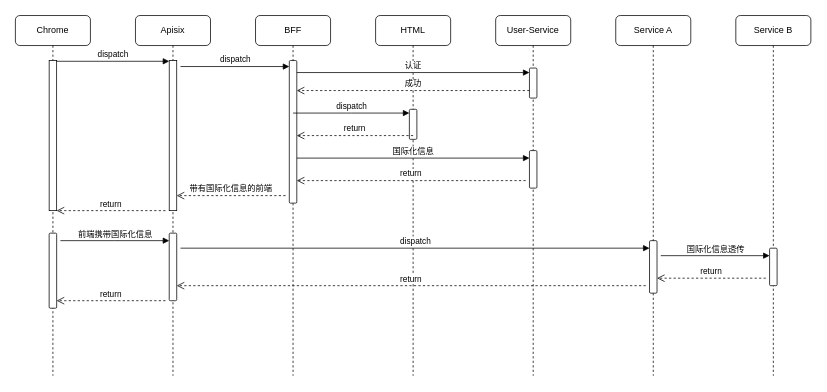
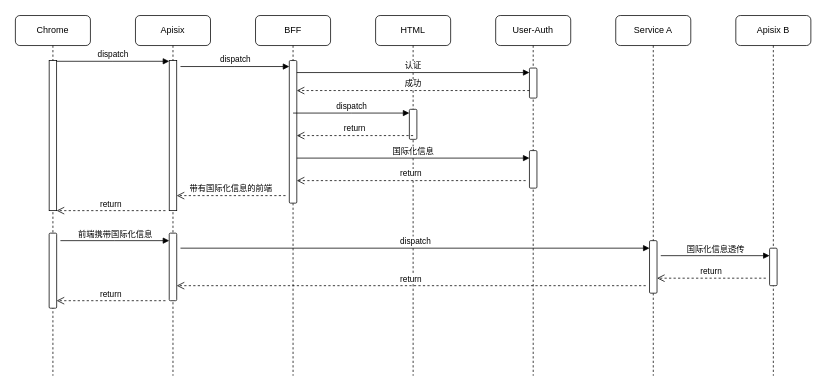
  <mxCell id="0" />
  <mxCell id="1" parent="0" />
  <mxCell id="2" value="Chrome" style="shape=umlLifeline;perimeter=lifelinePerimeter;whiteSpace=wrap;html=1;container=0;dropTarget=0;collapsible=0;recursiveResize=0;outlineConnect=0;portConstraint=eastwest;newEdgeStyle={&quot;edgeStyle&quot;:&quot;elbowEdgeStyle&quot;,&quot;elbow&quot;:&quot;vertical&quot;,&quot;curved&quot;:0,&quot;rounded&quot;:0};rounded=1;" vertex="1" parent="1"><mxGeometry x="20" y="20" width="100" height="480" as="geometry" /></mxCell>
  <mxCell id="3" value="" style="html=1;points=[];perimeter=orthogonalPerimeter;outlineConnect=0;targetShapes=umlLifeline;portConstraint=eastwest;newEdgeStyle={&quot;edgeStyle&quot;:&quot;elbowEdgeStyle&quot;,&quot;elbow&quot;:&quot;vertical&quot;,&quot;curved&quot;:0,&quot;rounded&quot;:0};" vertex="1" parent="2"><mxGeometry x="45" y="60" width="10" height="200" as="geometry" /></mxCell>
  <mxCell id="4" value="" style="html=1;points=[];perimeter=orthogonalPerimeter;outlineConnect=0;targetShapes=umlLifeline;portConstraint=eastwest;newEdgeStyle={&quot;edgeStyle&quot;:&quot;elbowEdgeStyle&quot;,&quot;elbow&quot;:&quot;vertical&quot;,&quot;curved&quot;:0,&quot;rounded&quot;:0};rounded=1;glass=0;" vertex="1" parent="2"><mxGeometry x="45" y="290" width="10" height="100" as="geometry" /></mxCell>
  <mxCell id="5" value="BFF" style="shape=umlLifeline;perimeter=lifelinePerimeter;whiteSpace=wrap;html=1;container=0;dropTarget=0;collapsible=0;recursiveResize=0;outlineConnect=0;portConstraint=eastwest;newEdgeStyle={&quot;edgeStyle&quot;:&quot;elbowEdgeStyle&quot;,&quot;elbow&quot;:&quot;vertical&quot;,&quot;curved&quot;:0,&quot;rounded&quot;:0};rounded=1;glass=0;" vertex="1" parent="1"><mxGeometry x="340" y="20" width="100" height="480" as="geometry" /></mxCell>
  <mxCell id="6" value="" style="html=1;points=[];perimeter=orthogonalPerimeter;outlineConnect=0;targetShapes=umlLifeline;portConstraint=eastwest;newEdgeStyle={&quot;edgeStyle&quot;:&quot;elbowEdgeStyle&quot;,&quot;elbow&quot;:&quot;vertical&quot;,&quot;curved&quot;:0,&quot;rounded&quot;:0};rounded=1;glass=0;" vertex="1" parent="5"><mxGeometry x="45" y="60" width="10" height="190" as="geometry" /></mxCell>
- <mxCell id="7" value="User-Service" style="shape=umlLifeline;perimeter=lifelinePerimeter;whiteSpace=wrap;html=1;container=0;dropTarget=0;collapsible=0;recursiveResize=0;outlineConnect=0;portConstraint=eastwest;newEdgeStyle={&quot;edgeStyle&quot;:&quot;elbowEdgeStyle&quot;,&quot;elbow&quot;:&quot;vertical&quot;,&quot;curved&quot;:0,&quot;rounded&quot;:0};rounded=1;glass=0;" vertex="1" parent="1"><mxGeometry x="660" y="20" width="100" height="480" as="geometry" /></mxCell>
+ <mxCell id="7" value="User-Auth" style="shape=umlLifeline;perimeter=lifelinePerimeter;whiteSpace=wrap;html=1;container=0;dropTarget=0;collapsible=0;recursiveResize=0;outlineConnect=0;portConstraint=eastwest;newEdgeStyle={&quot;edgeStyle&quot;:&quot;elbowEdgeStyle&quot;,&quot;elbow&quot;:&quot;vertical&quot;,&quot;curved&quot;:0,&quot;rounded&quot;:0};rounded=1;glass=0;" vertex="1" parent="1"><mxGeometry x="660" y="20" width="100" height="480" as="geometry" /></mxCell>
  <mxCell id="8" value="" style="html=1;points=[];perimeter=orthogonalPerimeter;outlineConnect=0;targetShapes=umlLifeline;portConstraint=eastwest;newEdgeStyle={&quot;edgeStyle&quot;:&quot;elbowEdgeStyle&quot;,&quot;elbow&quot;:&quot;vertical&quot;,&quot;curved&quot;:0,&quot;rounded&quot;:0};rounded=1;glass=0;" vertex="1" parent="7"><mxGeometry x="45" y="70" width="10" height="40" as="geometry" /></mxCell>
  <mxCell id="9" value="" style="html=1;points=[];perimeter=orthogonalPerimeter;outlineConnect=0;targetShapes=umlLifeline;portConstraint=eastwest;newEdgeStyle={&quot;edgeStyle&quot;:&quot;elbowEdgeStyle&quot;,&quot;elbow&quot;:&quot;vertical&quot;,&quot;curved&quot;:0,&quot;rounded&quot;:0};rounded=1;glass=0;" vertex="1" parent="7"><mxGeometry x="45" y="180" width="10" height="50" as="geometry" /></mxCell>
  <mxCell id="10" value="Service A" style="shape=umlLifeline;perimeter=lifelinePerimeter;whiteSpace=wrap;html=1;container=0;dropTarget=0;collapsible=0;recursiveResize=0;outlineConnect=0;portConstraint=eastwest;newEdgeStyle={&quot;edgeStyle&quot;:&quot;elbowEdgeStyle&quot;,&quot;elbow&quot;:&quot;vertical&quot;,&quot;curved&quot;:0,&quot;rounded&quot;:0};rounded=1;glass=0;" vertex="1" parent="1"><mxGeometry x="820" y="20" width="100" height="480" as="geometry" /></mxCell>
  <mxCell id="11" value="" style="html=1;points=[];perimeter=orthogonalPerimeter;outlineConnect=0;targetShapes=umlLifeline;portConstraint=eastwest;newEdgeStyle={&quot;edgeStyle&quot;:&quot;elbowEdgeStyle&quot;,&quot;elbow&quot;:&quot;vertical&quot;,&quot;curved&quot;:0,&quot;rounded&quot;:0};rounded=1;glass=0;" vertex="1" parent="10"><mxGeometry x="45" y="300" width="10" height="70" as="geometry" /></mxCell>
- <mxCell id="12" value="Service B" style="shape=umlLifeline;perimeter=lifelinePerimeter;whiteSpace=wrap;html=1;container=0;dropTarget=0;collapsible=0;recursiveResize=0;outlineConnect=0;portConstraint=eastwest;newEdgeStyle={&quot;edgeStyle&quot;:&quot;elbowEdgeStyle&quot;,&quot;elbow&quot;:&quot;vertical&quot;,&quot;curved&quot;:0,&quot;rounded&quot;:0};rounded=1;glass=0;" vertex="1" parent="1"><mxGeometry x="980" y="20" width="100" height="480" as="geometry" /></mxCell>
+ <mxCell id="12" value="Apisix B" style="shape=umlLifeline;perimeter=lifelinePerimeter;whiteSpace=wrap;html=1;container=0;dropTarget=0;collapsible=0;recursiveResize=0;outlineConnect=0;portConstraint=eastwest;newEdgeStyle={&quot;edgeStyle&quot;:&quot;elbowEdgeStyle&quot;,&quot;elbow&quot;:&quot;vertical&quot;,&quot;curved&quot;:0,&quot;rounded&quot;:0};rounded=1;glass=0;" vertex="1" parent="1"><mxGeometry x="980" y="20" width="100" height="480" as="geometry" /></mxCell>
  <mxCell id="13" value="" style="html=1;points=[];perimeter=orthogonalPerimeter;outlineConnect=0;targetShapes=umlLifeline;portConstraint=eastwest;newEdgeStyle={&quot;edgeStyle&quot;:&quot;elbowEdgeStyle&quot;,&quot;elbow&quot;:&quot;vertical&quot;,&quot;curved&quot;:0,&quot;rounded&quot;:0};rounded=1;glass=0;" vertex="1" parent="12"><mxGeometry x="45" y="310" width="10" height="50" as="geometry" /></mxCell>
  <mxCell id="14" value="dispatch" style="html=1;verticalAlign=bottom;endArrow=block;edgeStyle=elbowEdgeStyle;elbow=vertical;curved=0;rounded=0;" edge="1" parent="1"><mxGeometry width="80" relative="1" as="geometry"><mxPoint x="75" y="81" as="sourcePoint" /><mxPoint x="225" y="81" as="targetPoint" /></mxGeometry></mxCell>
  <mxCell id="15" value="HTML" style="shape=umlLifeline;perimeter=lifelinePerimeter;whiteSpace=wrap;html=1;container=0;dropTarget=0;collapsible=0;recursiveResize=0;outlineConnect=0;portConstraint=eastwest;newEdgeStyle={&quot;edgeStyle&quot;:&quot;elbowEdgeStyle&quot;,&quot;elbow&quot;:&quot;vertical&quot;,&quot;curved&quot;:0,&quot;rounded&quot;:0};rounded=1;glass=0;" vertex="1" parent="1"><mxGeometry x="500" y="20" width="100" height="480" as="geometry" /></mxCell>
  <mxCell id="16" value="" style="html=1;points=[];perimeter=orthogonalPerimeter;outlineConnect=0;targetShapes=umlLifeline;portConstraint=eastwest;newEdgeStyle={&quot;edgeStyle&quot;:&quot;elbowEdgeStyle&quot;,&quot;elbow&quot;:&quot;vertical&quot;,&quot;curved&quot;:0,&quot;rounded&quot;:0};rounded=1;glass=0;" vertex="1" parent="15"><mxGeometry x="45" y="125" width="10" height="40" as="geometry" /></mxCell>
  <mxCell id="17" value="dispatch" style="html=1;verticalAlign=bottom;endArrow=block;edgeStyle=elbowEdgeStyle;elbow=vertical;curved=0;rounded=0;" edge="1" parent="1" target="16"><mxGeometry width="80" relative="1" as="geometry"><mxPoint x="390" y="150" as="sourcePoint" /><mxPoint x="540" y="150" as="targetPoint" /></mxGeometry></mxCell>
  <mxCell id="18" value="return" style="html=1;verticalAlign=bottom;endArrow=open;dashed=1;endSize=8;edgeStyle=elbowEdgeStyle;elbow=vertical;curved=0;rounded=0;" edge="1" parent="1" target="6"><mxGeometry relative="1" as="geometry"><mxPoint x="550" y="180" as="sourcePoint" /><mxPoint x="400" y="180" as="targetPoint" /></mxGeometry></mxCell>
  <mxCell id="19" value="认证" style="html=1;verticalAlign=bottom;endArrow=block;edgeStyle=elbowEdgeStyle;elbow=vertical;curved=0;rounded=0;" edge="1" parent="1"><mxGeometry width="80" relative="1" as="geometry"><mxPoint x="395" y="96" as="sourcePoint" /><mxPoint x="705" y="96" as="targetPoint" /></mxGeometry></mxCell>
  <mxCell id="20" value="成功" style="html=1;verticalAlign=bottom;endArrow=open;dashed=1;endSize=8;edgeStyle=elbowEdgeStyle;elbow=vertical;curved=0;rounded=0;" edge="1" parent="1"><mxGeometry relative="1" as="geometry"><mxPoint x="705" y="120" as="sourcePoint" /><mxPoint x="395" y="120" as="targetPoint" /></mxGeometry></mxCell>
  <mxCell id="21" value="国际化信息" style="html=1;verticalAlign=bottom;endArrow=block;edgeStyle=elbowEdgeStyle;elbow=vertical;curved=0;rounded=0;" edge="1" parent="1"><mxGeometry width="80" relative="1" as="geometry"><mxPoint x="395" y="210" as="sourcePoint" /><mxPoint x="705" y="210" as="targetPoint" /></mxGeometry></mxCell>
  <mxCell id="22" value="return" style="html=1;verticalAlign=bottom;endArrow=open;dashed=1;endSize=8;edgeStyle=elbowEdgeStyle;elbow=vertical;curved=0;rounded=0;" edge="1" parent="1" target="6"><mxGeometry relative="1" as="geometry"><mxPoint x="700" y="240" as="sourcePoint" /><mxPoint x="620" y="240" as="targetPoint" /></mxGeometry></mxCell>
  <mxCell id="23" value="Apisix" style="shape=umlLifeline;perimeter=lifelinePerimeter;whiteSpace=wrap;html=1;container=0;dropTarget=0;collapsible=0;recursiveResize=0;outlineConnect=0;portConstraint=eastwest;newEdgeStyle={&quot;edgeStyle&quot;:&quot;elbowEdgeStyle&quot;,&quot;elbow&quot;:&quot;vertical&quot;,&quot;curved&quot;:0,&quot;rounded&quot;:0};rounded=1;" vertex="1" parent="1"><mxGeometry x="180" y="20" width="100" height="480" as="geometry" /></mxCell>
  <mxCell id="24" value="" style="html=1;points=[];perimeter=orthogonalPerimeter;outlineConnect=0;targetShapes=umlLifeline;portConstraint=eastwest;newEdgeStyle={&quot;edgeStyle&quot;:&quot;elbowEdgeStyle&quot;,&quot;elbow&quot;:&quot;vertical&quot;,&quot;curved&quot;:0,&quot;rounded&quot;:0};" vertex="1" parent="23"><mxGeometry x="45" y="60" width="10" height="200" as="geometry" /></mxCell>
  <mxCell id="25" value="" style="html=1;points=[];perimeter=orthogonalPerimeter;outlineConnect=0;targetShapes=umlLifeline;portConstraint=eastwest;newEdgeStyle={&quot;edgeStyle&quot;:&quot;elbowEdgeStyle&quot;,&quot;elbow&quot;:&quot;vertical&quot;,&quot;curved&quot;:0,&quot;rounded&quot;:0};rounded=1;glass=0;" vertex="1" parent="23"><mxGeometry x="45" y="290" width="10" height="90" as="geometry" /></mxCell>
  <mxCell id="26" value="dispatch" style="html=1;verticalAlign=bottom;endArrow=block;edgeStyle=elbowEdgeStyle;elbow=vertical;curved=0;rounded=0;" edge="1" parent="1"><mxGeometry width="80" relative="1" as="geometry"><mxPoint x="240" y="88" as="sourcePoint" /><mxPoint x="385" y="88" as="targetPoint" /></mxGeometry></mxCell>
  <mxCell id="27" value="带有国际化信息的前端" style="html=1;verticalAlign=bottom;endArrow=open;dashed=1;endSize=8;edgeStyle=elbowEdgeStyle;elbow=vertical;curved=0;rounded=0;" edge="1" parent="1" target="24"><mxGeometry relative="1" as="geometry"><mxPoint x="380" y="260" as="sourcePoint" /><mxPoint x="300" y="260" as="targetPoint" /></mxGeometry></mxCell>
  <mxCell id="28" value="return" style="html=1;verticalAlign=bottom;endArrow=open;dashed=1;endSize=8;edgeStyle=elbowEdgeStyle;elbow=vertical;curved=0;rounded=0;" edge="1" parent="1" target="3"><mxGeometry relative="1" as="geometry"><mxPoint x="220" y="280" as="sourcePoint" /><mxPoint x="140" y="280" as="targetPoint" /></mxGeometry></mxCell>
  <mxCell id="29" value="前端携带国际化信息" style="html=1;verticalAlign=bottom;endArrow=block;edgeStyle=elbowEdgeStyle;elbow=vertical;curved=0;rounded=0;" edge="1" parent="1" target="25"><mxGeometry width="80" relative="1" as="geometry"><mxPoint x="80" y="320" as="sourcePoint" /><mxPoint x="160" y="320" as="targetPoint" /></mxGeometry></mxCell>
  <mxCell id="30" value="dispatch" style="html=1;verticalAlign=bottom;endArrow=block;edgeStyle=elbowEdgeStyle;elbow=vertical;curved=0;rounded=0;" edge="1" parent="1" target="11"><mxGeometry width="80" relative="1" as="geometry"><mxPoint x="240" y="330" as="sourcePoint" /><mxPoint x="320" y="330" as="targetPoint" /></mxGeometry></mxCell>
  <mxCell id="31" value="国际化信息透传" style="html=1;verticalAlign=bottom;endArrow=block;edgeStyle=elbowEdgeStyle;elbow=vertical;curved=0;rounded=0;" edge="1" parent="1" target="13"><mxGeometry width="80" relative="1" as="geometry"><mxPoint x="880" y="340" as="sourcePoint" /><mxPoint x="960" y="340" as="targetPoint" /></mxGeometry></mxCell>
  <mxCell id="32" value="return" style="html=1;verticalAlign=bottom;endArrow=open;dashed=1;endSize=8;edgeStyle=elbowEdgeStyle;elbow=vertical;curved=0;rounded=0;" edge="1" parent="1" target="11"><mxGeometry relative="1" as="geometry"><mxPoint x="1020" y="370" as="sourcePoint" /><mxPoint x="940" y="370" as="targetPoint" /></mxGeometry></mxCell>
  <mxCell id="33" value="return" style="html=1;verticalAlign=bottom;endArrow=open;dashed=1;endSize=8;edgeStyle=elbowEdgeStyle;elbow=vertical;curved=0;rounded=0;" edge="1" parent="1" target="25"><mxGeometry relative="1" as="geometry"><mxPoint x="860" y="380" as="sourcePoint" /><mxPoint x="780" y="380" as="targetPoint" /></mxGeometry></mxCell>
  <mxCell id="34" value="return" style="html=1;verticalAlign=bottom;endArrow=open;dashed=1;endSize=8;edgeStyle=elbowEdgeStyle;elbow=vertical;curved=0;rounded=0;" edge="1" parent="1" target="4"><mxGeometry relative="1" as="geometry"><mxPoint x="220" y="400" as="sourcePoint" /><mxPoint x="140" y="400" as="targetPoint" /></mxGeometry></mxCell>
